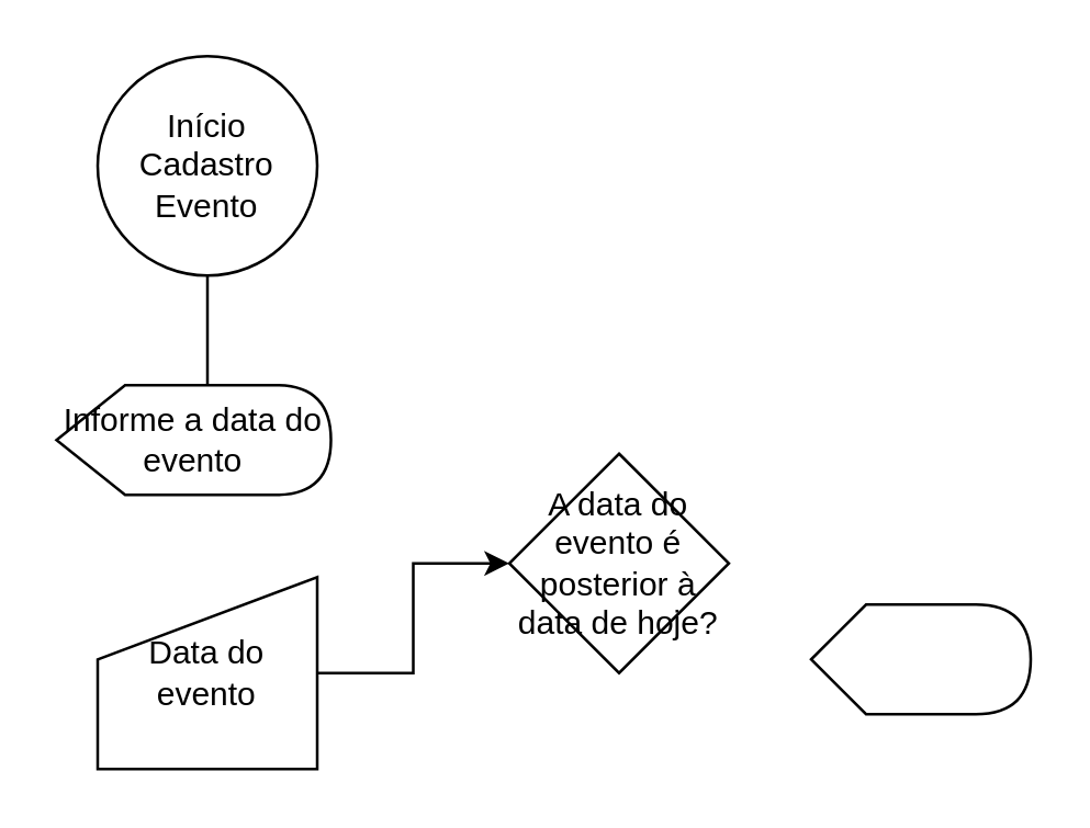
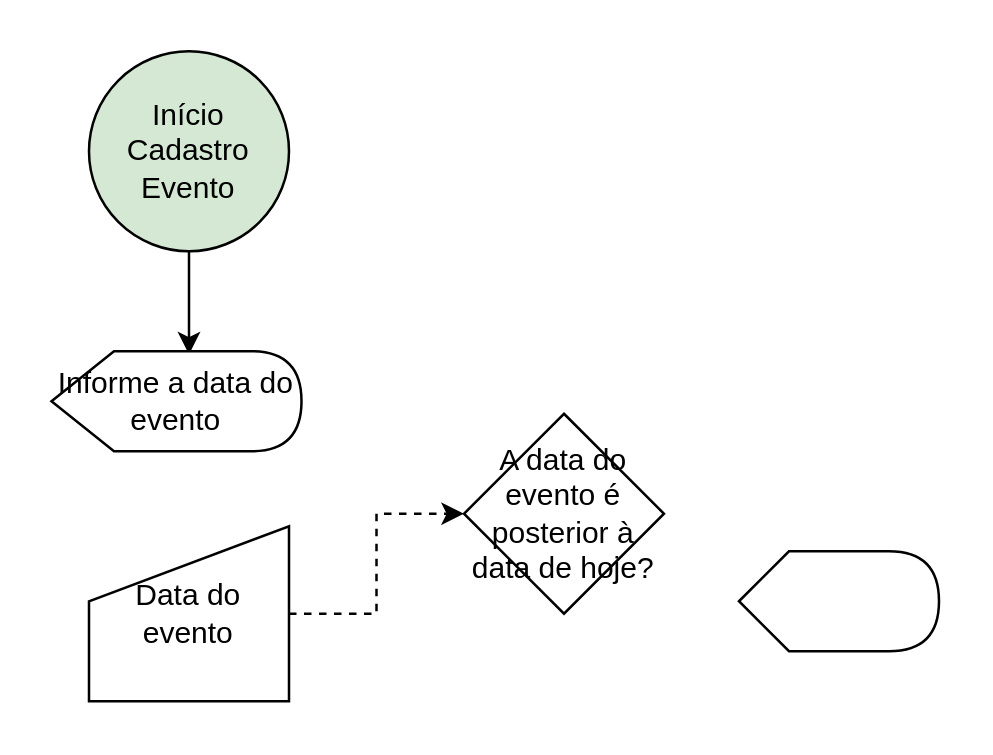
  <mxCell id="0" />
  <mxCell id="1" parent="0" />
- <mxCell id="2" style="edgeStyle=orthogonalEdgeStyle;rounded=0;orthogonalLoop=1;jettySize=auto;html=1;exitX=0.5;exitY=1;exitDx=0;exitDy=0;entryX=0.55;entryY=0.033;entryDx=0;entryDy=0;entryPerimeter=0;endArrow=none;" edge="1" parent="1" source="3" target="4"><mxGeometry relative="1" as="geometry" /></mxCell>
- <mxCell id="3" value="Início&lt;br&gt;Cadastro Evento" style="ellipse;whiteSpace=wrap;html=1;" vertex="1" parent="1"><mxGeometry x="35" y="20" width="80" height="80" as="geometry" /></mxCell>
+ <mxCell id="2" style="edgeStyle=orthogonalEdgeStyle;rounded=0;orthogonalLoop=1;jettySize=auto;html=1;exitX=0.5;exitY=1;exitDx=0;exitDy=0;entryX=0.55;entryY=0.033;entryDx=0;entryDy=0;entryPerimeter=0;" edge="1" parent="1" source="3" target="4"><mxGeometry relative="1" as="geometry" /></mxCell>
+ <mxCell id="3" value="Início&lt;br&gt;Cadastro Evento" style="ellipse;whiteSpace=wrap;html=1;fillColor=#d5e8d4;" vertex="1" parent="1"><mxGeometry x="35" y="20" width="80" height="80" as="geometry" /></mxCell>
  <mxCell id="4" value="Informe a data do evento" style="shape=display;whiteSpace=wrap;html=1;" vertex="1" parent="1"><mxGeometry x="20" y="140" width="100" height="40" as="geometry" /></mxCell>
- <mxCell id="5" value="" style="edgeStyle=orthogonalEdgeStyle;rounded=0;orthogonalLoop=1;jettySize=auto;html=1;" edge="1" parent="1" source="6" target="7"><mxGeometry relative="1" as="geometry" /></mxCell>
+ <mxCell id="5" value="" style="edgeStyle=orthogonalEdgeStyle;rounded=0;orthogonalLoop=1;jettySize=auto;html=1;dashed=1;" edge="1" parent="1" source="6" target="7"><mxGeometry relative="1" as="geometry" /></mxCell>
  <mxCell id="6" value="Data do evento" style="shape=manualInput;whiteSpace=wrap;html=1;" vertex="1" parent="1"><mxGeometry x="35" y="210" width="80" height="70" as="geometry" /></mxCell>
  <mxCell id="7" value="A data do evento é posterior à data de hoje?" style="rhombus;whiteSpace=wrap;html=1;" vertex="1" parent="1"><mxGeometry x="185" y="165" width="80" height="80" as="geometry" /></mxCell>
  <mxCell id="8" value="" style="shape=display;whiteSpace=wrap;html=1;" vertex="1" parent="1"><mxGeometry x="295" y="220" width="80" height="40" as="geometry" /></mxCell>
